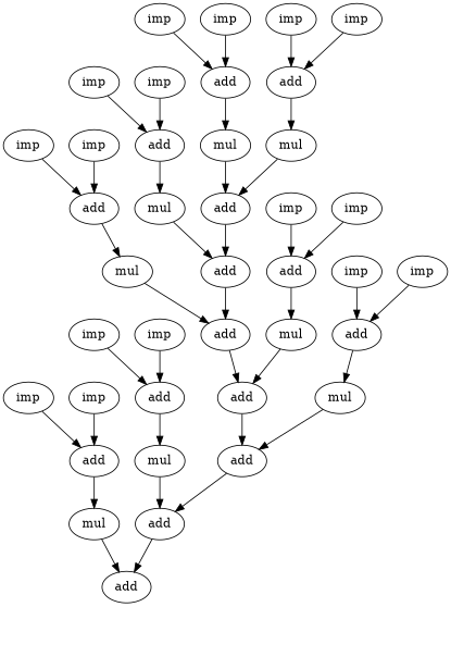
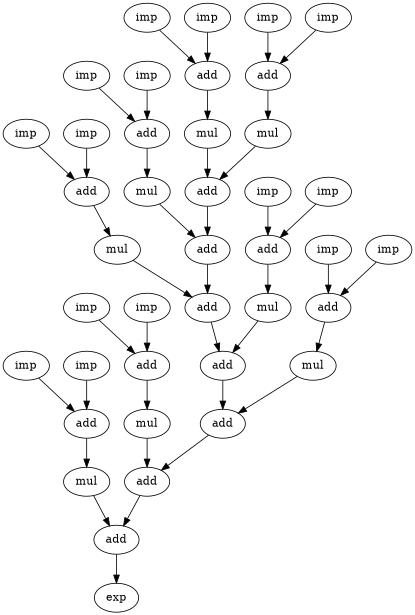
  digraph {
    n1 [label=imp]
    n2 [label=add]
    n3 [label=imp]
    n4 [label=mul]
    n5 [label=imp]
    n6 [label=add]
    n7 [label=imp]
    n8 [label=mul]
    n9 [label=imp]
    n10 [label=add]
    n11 [label=imp]
    n12 [label=mul]
    n13 [label=imp]
    n14 [label=add]
    n15 [label=imp]
    n16 [label=mul]
    n17 [label=imp]
    n18 [label=add]
    n19 [label=imp]
    n20 [label=mul]
    n21 [label=imp]
    n22 [label=add]
    n23 [label=imp]
    n24 [label=mul]
    n25 [label=imp]
    n26 [label=add]
    n27 [label=imp]
    n28 [label=mul]
    n29 [label=imp]
    n30 [label=add]
    n31 [label=imp]
    n32 [label=mul]
    n33 [label=add]
    n34 [label=add]
    n35 [label=add]
    n36 [label=add]
    n37 [label=add]
    n38 [label=add]
    n39 [label=add]
+   n40 [label=exp]
    n1 -> n2
    n2 -> n4
    n3 -> n2
    n4 -> n33
    n5 -> n6
    n6 -> n8
    n7 -> n6
    n8 -> n33
    n9 -> n10
    n10 -> n12
    n11 -> n10
    n12 -> n34
    n13 -> n14
    n14 -> n16
    n15 -> n14
    n16 -> n35
    n17 -> n18
    n18 -> n20
    n19 -> n18
    n20 -> n36
    n21 -> n22
    n22 -> n24
    n23 -> n22
    n24 -> n37
    n25 -> n26
    n26 -> n28
    n27 -> n26
    n28 -> n38
    n29 -> n30
    n30 -> n32
    n31 -> n30
    n32 -> n39
    n33 -> n34
    n34 -> n35
    n35 -> n36
    n36 -> n37
    n37 -> n38
    n38 -> n39
+   n39 -> n40
  }
